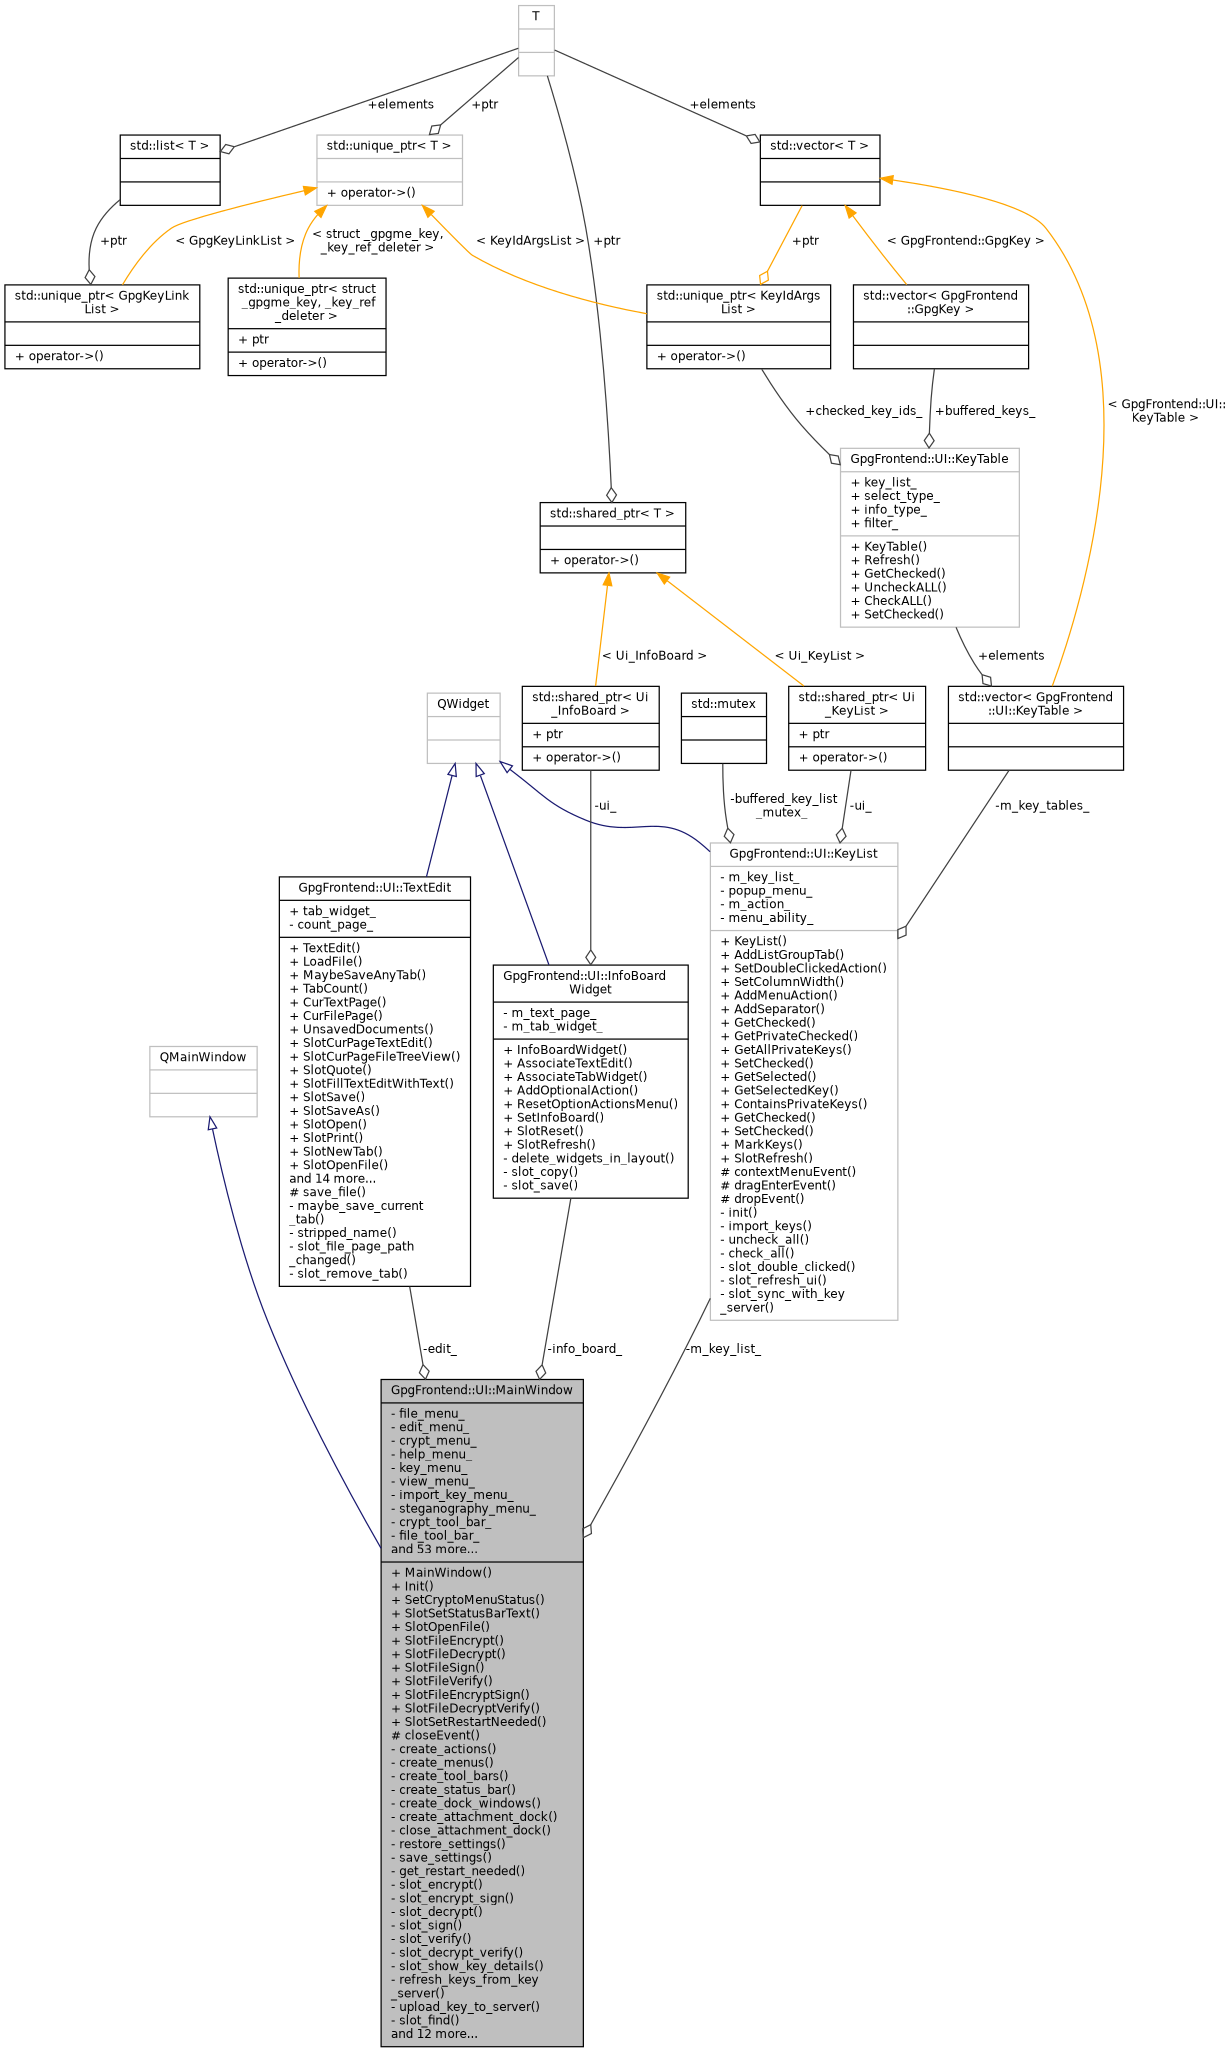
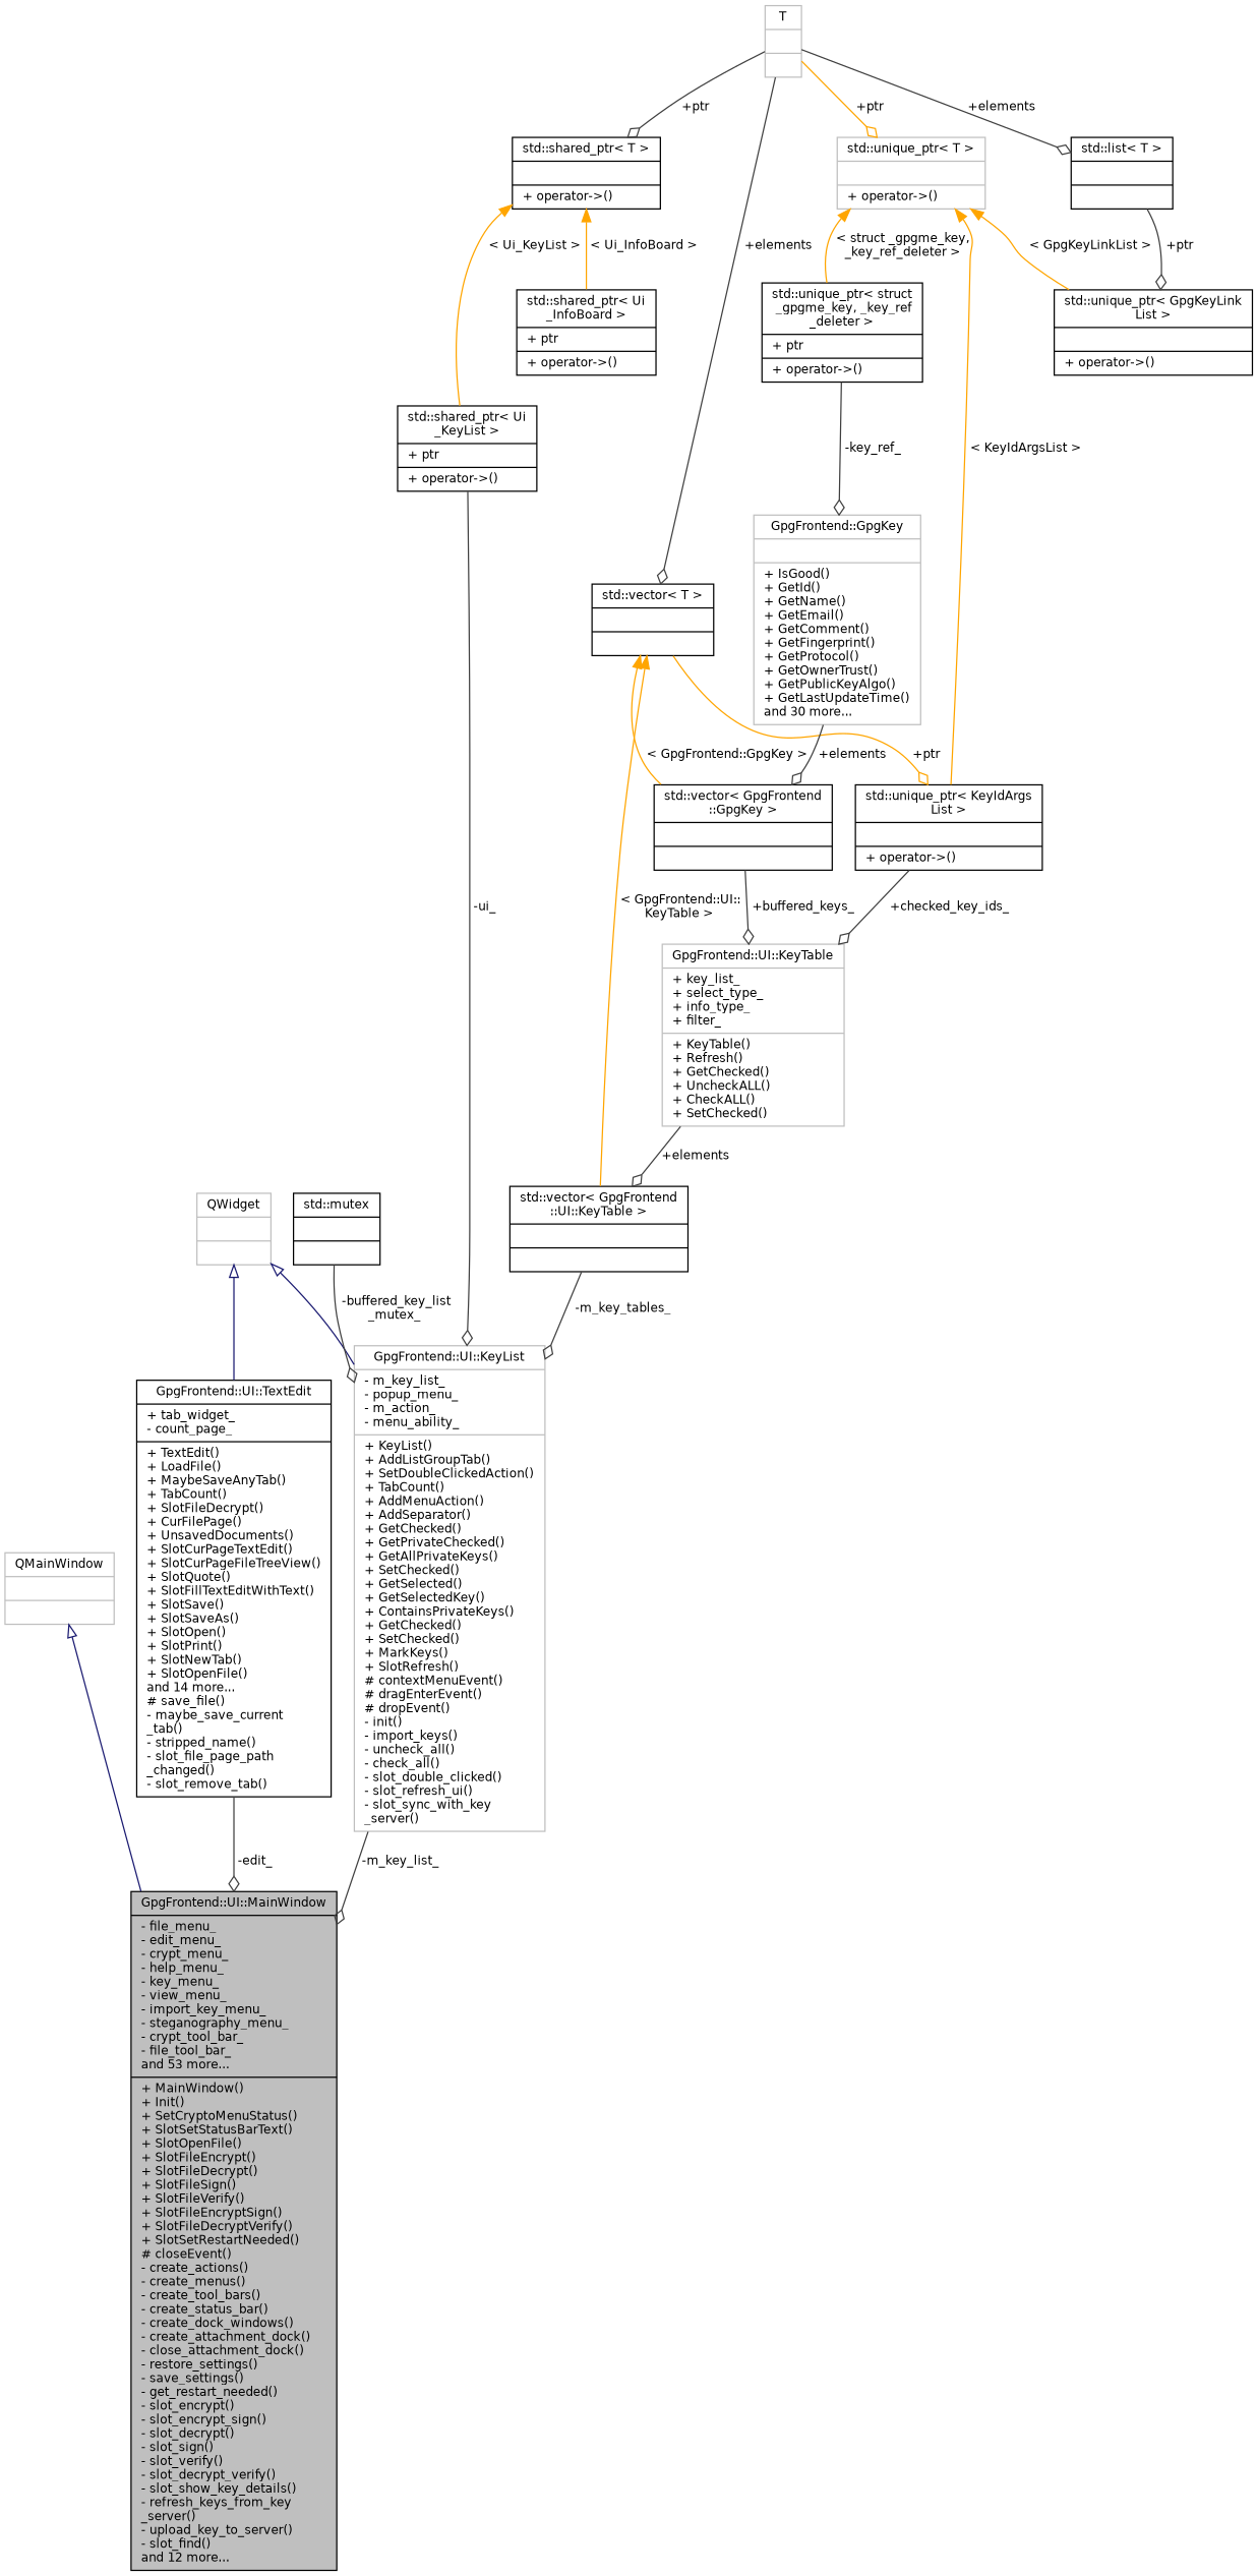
  digraph {
    node [color=black fillcolor=white fontname=Helvetica fontsize=10 shape=record style=filled]
    edge [color=grey25 fontname=Helvetica fontsize=10 labelfontname=Helvetica labelfontsize=10 style=solid arrowhead=odiamond]
    n1 [fillcolor=grey75 fontcolor=black height=0.2 label="{GpgFrontend::UI::MainWindow\n|- file_menu_\l- edit_menu_\l- crypt_menu_\l- help_menu_\l- key_menu_\l- view_menu_\l- import_key_menu_\l- steganography_menu_\l- crypt_tool_bar_\l- file_tool_bar_\land 53 more...\l|+ MainWindow()\l+ Init()\l+ SetCryptoMenuStatus()\l+ SlotSetStatusBarText()\l+ SlotOpenFile()\l+ SlotFileEncrypt()\l+ SlotFileDecrypt()\l+ SlotFileSign()\l+ SlotFileVerify()\l+ SlotFileEncryptSign()\l+ SlotFileDecryptVerify()\l+ SlotSetRestartNeeded()\l# closeEvent()\l- create_actions()\l- create_menus()\l- create_tool_bars()\l- create_status_bar()\l- create_dock_windows()\l- create_attachment_dock()\l- close_attachment_dock()\l- restore_settings()\l- save_settings()\l- get_restart_needed()\l- slot_encrypt()\l- slot_encrypt_sign()\l- slot_decrypt()\l- slot_sign()\l- slot_verify()\l- slot_decrypt_verify()\l- slot_show_key_details()\l- refresh_keys_from_key\l_server()\l- upload_key_to_server()\l- slot_find()\land 12 more...\l}" width=0.4]
    n2 [color=grey75 height=0.2 label="{QMainWindow\n||}" width=0.4]
-   n3 [height=0.2 label="{GpgFrontend::UI::TextEdit\n|+ tab_widget_\l- count_page_\l|+ TextEdit()\l+ LoadFile()\l+ MaybeSaveAnyTab()\l+ TabCount()\l+ CurTextPage()\l+ CurFilePage()\l+ UnsavedDocuments()\l+ SlotCurPageTextEdit()\l+ SlotCurPageFileTreeView()\l+ SlotQuote()\l+ SlotFillTextEditWithText()\l+ SlotSave()\l+ SlotSaveAs()\l+ SlotOpen()\l+ SlotPrint()\l+ SlotNewTab()\l+ SlotOpenFile()\land 14 more...\l# save_file()\l- maybe_save_current\l_tab()\l- stripped_name()\l- slot_file_page_path\l_changed()\l- slot_remove_tab()\l}" width=0.4]
+   n3 [height=0.2 label="{GpgFrontend::UI::TextEdit\n|+ tab_widget_\l- count_page_\l|+ TextEdit()\l+ LoadFile()\l+ MaybeSaveAnyTab()\l+ TabCount()\l+ SlotFileDecrypt()\l+ CurFilePage()\l+ UnsavedDocuments()\l+ SlotCurPageTextEdit()\l+ SlotCurPageFileTreeView()\l+ SlotQuote()\l+ SlotFillTextEditWithText()\l+ SlotSave()\l+ SlotSaveAs()\l+ SlotOpen()\l+ SlotPrint()\l+ SlotNewTab()\l+ SlotOpenFile()\land 14 more...\l# save_file()\l- maybe_save_current\l_tab()\l- stripped_name()\l- slot_file_page_path\l_changed()\l- slot_remove_tab()\l}" width=0.4]
    n4 [color=grey75 height=0.2 label="{QWidget\n||}" width=0.4]
-   n5 [color=grey75 height=0.2 label="{GpgFrontend::UI::KeyList\n|- m_key_list_\l- popup_menu_\l- m_action_\l- menu_ability_\l|+ KeyList()\l+ AddListGroupTab()\l+ SetDoubleClickedAction()\l+ SetColumnWidth()\l+ AddMenuAction()\l+ AddSeparator()\l+ GetChecked()\l+ GetPrivateChecked()\l+ GetAllPrivateKeys()\l+ SetChecked()\l+ GetSelected()\l+ GetSelectedKey()\l+ ContainsPrivateKeys()\l+ GetChecked()\l+ SetChecked()\l+ MarkKeys()\l+ SlotRefresh()\l# contextMenuEvent()\l# dragEnterEvent()\l# dropEvent()\l- init()\l- import_keys()\l- uncheck_all()\l- check_all()\l- slot_double_clicked()\l- slot_refresh_ui()\l- slot_sync_with_key\l_server()\l}" width=0.4]
-   n6 [height=0.2 label="{GpgFrontend::UI::InfoBoard\lWidget\n|- m_text_page_\l- m_tab_widget_\l|+ InfoBoardWidget()\l+ AssociateTextEdit()\l+ AssociateTabWidget()\l+ AddOptionalAction()\l+ ResetOptionActionsMenu()\l+ SetInfoBoard()\l+ SlotReset()\l+ SlotRefresh()\l- delete_widgets_in_layout()\l- slot_copy()\l- slot_save()\l}" width=0.4]
+   n5 [color=grey75 height=0.2 label="{GpgFrontend::UI::KeyList\n|- m_key_list_\l- popup_menu_\l- m_action_\l- menu_ability_\l|+ KeyList()\l+ AddListGroupTab()\l+ SetDoubleClickedAction()\l+ TabCount()\l+ AddMenuAction()\l+ AddSeparator()\l+ GetChecked()\l+ GetPrivateChecked()\l+ GetAllPrivateKeys()\l+ SetChecked()\l+ GetSelected()\l+ GetSelectedKey()\l+ ContainsPrivateKeys()\l+ GetChecked()\l+ SetChecked()\l+ MarkKeys()\l+ SlotRefresh()\l# contextMenuEvent()\l# dragEnterEvent()\l# dropEvent()\l- init()\l- import_keys()\l- uncheck_all()\l- check_all()\l- slot_double_clicked()\l- slot_refresh_ui()\l- slot_sync_with_key\l_server()\l}" width=0.4]
    n7 [height=0.2 label="{std::mutex\n||}" width=0.4]
    n8 [height=0.2 label="{std::shared_ptr\< Ui\l_KeyList \>\n|+ ptr\l|+ operator-\>()\l}" width=0.4]
    n9 [height=0.2 label="{std::shared_ptr\< T \>\n||+ operator-\>()\l}" width=0.4]
    n10 [height=0.2 label="{std::shared_ptr\< Ui\l_InfoBoard \>\n|+ ptr\l|+ operator-\>()\l}" width=0.4]
    n11 [color=grey75 height=0.2 label="{T\n||}" width=0.4]
    n12 [color=grey75 height=0.2 label="{std::unique_ptr\< T \>\n||+ operator-\>()\l}" width=0.4]
    n13 [height=0.2 label="{std::vector\< T \>\n||}" width=0.4]
    n14 [height=0.2 label="{std::list\< T \>\n||}" width=0.4]
    n15 [height=0.2 label="{std::unique_ptr\< struct\l _gpgme_key, _key_ref\l_deleter \>\n|+ ptr\l|+ operator-\>()\l}" width=0.4]
    n16 [height=0.2 label="{std::unique_ptr\< KeyIdArgs\lList \>\n||+ operator-\>()\l}" width=0.4]
    n17 [height=0.2 label="{std::unique_ptr\< GpgKeyLink\lList \>\n||+ operator-\>()\l}" width=0.4]
    n18 [height=0.2 label="{std::vector\< GpgFrontend\l::UI::KeyTable \>\n||}" width=0.4]
    n19 [height=0.2 label="{std::vector\< GpgFrontend\l::GpgKey \>\n||}" width=0.4]
    n20 [color=grey75 height=0.2 label="{GpgFrontend::UI::KeyTable\n|+ key_list_\l+ select_type_\l+ info_type_\l+ filter_\l|+ KeyTable()\l+ Refresh()\l+ GetChecked()\l+ UncheckALL()\l+ CheckALL()\l+ SetChecked()\l}" width=0.4]
+   n21 [color=grey75 height=0.2 label="{GpgFrontend::GpgKey\n||+ IsGood()\l+ GetId()\l+ GetName()\l+ GetEmail()\l+ GetComment()\l+ GetFingerprint()\l+ GetProtocol()\l+ GetOwnerTrust()\l+ GetPublicKeyAlgo()\l+ GetLastUpdateTime()\land 30 more...\l}" width=0.4]
    n2 -> n1 [arrowtail=onormal color=midnightblue dir=back arrowhead=""]
    n3 -> n1 [label=" -edit_"]
    n4 -> n3 [arrowtail=onormal color=midnightblue dir=back arrowhead=""]
    n4 -> n5 [arrowtail=onormal color=midnightblue dir=back arrowhead=""]
-   n4 -> n6 [arrowtail=onormal color=midnightblue dir=back arrowhead=""]
    n5 -> n1 [label=" -m_key_list_"]
-   n6 -> n1 [label=" -info_board_"]
    n7 -> n5 [label=" -buffered_key_list\l_mutex_"]
    n8 -> n5 [label=" -ui_"]
    n9 -> n8 [color=orange dir=back label=" \< Ui_KeyList \>" arrowhead=""]
    n9 -> n10 [color=orange dir=back label=" \< Ui_InfoBoard \>" arrowhead=""]
-   n10 -> n6 [label=" -ui_"]
    n11 -> n9 [label=" +ptr"]
-   n11 -> n12 [label=" +ptr"]
+   n11 -> n12 [color=orange label=" +ptr"]
    n11 -> n13 [label=" +elements"]
    n11 -> n14 [label=" +elements"]
    n12 -> n15 [color=orange dir=back label=" \< struct _gpgme_key,\l _key_ref_deleter \>" arrowhead=""]
    n12 -> n16 [color=orange dir=back label=" \< KeyIdArgsList \>" arrowhead=""]
    n12 -> n17 [color=orange dir=back label=" \< GpgKeyLinkList \>" arrowhead=""]
    n13 -> n16 [color=orange label=" +ptr"]
    n13 -> n18 [color=orange dir=back label=" \< GpgFrontend::UI::\lKeyTable \>" arrowhead=""]
    n13 -> n19 [color=orange dir=back label=" \< GpgFrontend::GpgKey \>" arrowhead=""]
    n14 -> n17 [label=" +ptr"]
+   n15 -> n21 [label=" -key_ref_"]
    n16 -> n20 [label=" +checked_key_ids_"]
    n18 -> n5 [label=" -m_key_tables_"]
    n19 -> n20 [label=" +buffered_keys_"]
    n20 -> n18 [label=" +elements"]
+   n21 -> n19 [label=" +elements"]
  }
